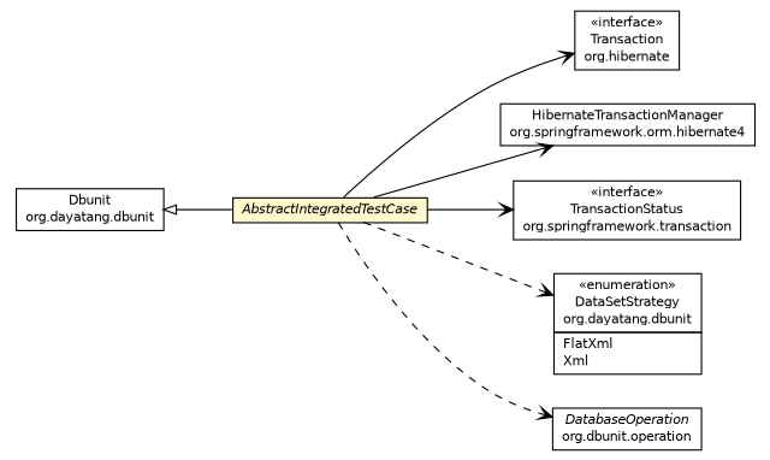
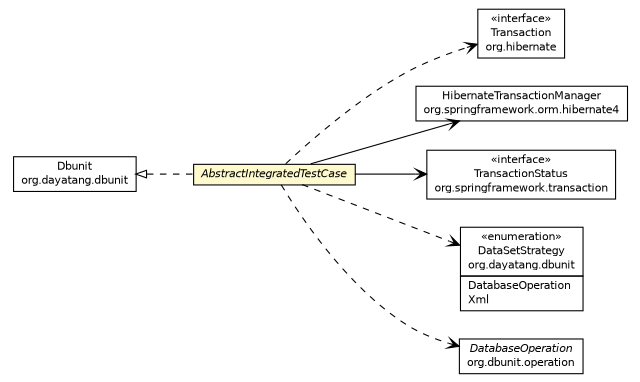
  digraph {
    nodesep=0.25
    rankdir=LR
    ranksep=0.5
    node [fontcolor=black fontname=Helvetica fontsize=10.0 shape=plaintext]
    edge [arrowhead=open color=black fontcolor=black fontname=Helvetica fontsize=10.0 headport=p labelfontname=Helvetica labelfontsize=10 tailport=p]
    n1 [label=<<table title="org.dayatang.springtest.AbstractIntegratedTestCase" border="0" cellborder="1" cellspacing="0" cellpadding="2" port="p" bgcolor="lemonChiffon" href="./AbstractIntegratedTestCase.html"> 		<tr><td><table border="0" cellspacing="0" cellpadding="1"> <tr><td align="center" balign="center"><font face="Helvetica-Oblique"> AbstractIntegratedTestCase </font></td></tr> 		</table></td></tr> 		</table>>]
    n2 [label=<<table title="org.hibernate.Transaction" border="0" cellborder="1" cellspacing="0" cellpadding="2" port="p" href="http://java.sun.com/j2se/1.4.2/docs/api/org/hibernate/Transaction.html"> 		<tr><td><table border="0" cellspacing="0" cellpadding="1"> <tr><td align="center" balign="center"> &#171;interface&#187; </td></tr> <tr><td align="center" balign="center"> Transaction </td></tr> <tr><td align="center" balign="center"> org.hibernate </td></tr> 		</table></td></tr> 		</table>>]
    n3 [label=<<table title="org.springframework.orm.hibernate4.HibernateTransactionManager" border="0" cellborder="1" cellspacing="0" cellpadding="2" port="p" href="http://java.sun.com/j2se/1.4.2/docs/api/org/springframework/orm/hibernate4/HibernateTransactionManager.html"> 		<tr><td><table border="0" cellspacing="0" cellpadding="1"> <tr><td align="center" balign="center"> HibernateTransactionManager </td></tr> <tr><td align="center" balign="center"> org.springframework.orm.hibernate4 </td></tr> 		</table></td></tr> 		</table>>]
    n4 [label=<<table title="org.springframework.transaction.TransactionStatus" border="0" cellborder="1" cellspacing="0" cellpadding="2" port="p" href="http://java.sun.com/j2se/1.4.2/docs/api/org/springframework/transaction/TransactionStatus.html"> 		<tr><td><table border="0" cellspacing="0" cellpadding="1"> <tr><td align="center" balign="center"> &#171;interface&#187; </td></tr> <tr><td align="center" balign="center"> TransactionStatus </td></tr> <tr><td align="center" balign="center"> org.springframework.transaction </td></tr> 		</table></td></tr> 		</table>>]
-   n5 [label=<<table title="org.dayatang.dbunit.DataSetStrategy" border="0" cellborder="1" cellspacing="0" cellpadding="2" port="p" href="http://java.sun.com/j2se/1.4.2/docs/api/org/dayatang/dbunit/DataSetStrategy.html"> 		<tr><td><table border="0" cellspacing="0" cellpadding="1"> <tr><td align="center" balign="center"> &#171;enumeration&#187; </td></tr> <tr><td align="center" balign="center"> DataSetStrategy </td></tr> <tr><td align="center" balign="center"> org.dayatang.dbunit </td></tr> 		</table></td></tr> 		<tr><td><table border="0" cellspacing="0" cellpadding="1"> <tr><td align="left" balign="left"> FlatXml </td></tr> <tr><td align="left" balign="left"> Xml </td></tr> 		</table></td></tr> 		</table>>]
+   n5 [label=<<table title="org.dayatang.dbunit.DataSetStrategy" border="0" cellborder="1" cellspacing="0" cellpadding="2" port="p" href="http://java.sun.com/j2se/1.4.2/docs/api/org/dayatang/dbunit/DataSetStrategy.html"> 		<tr><td><table border="0" cellspacing="0" cellpadding="1"> <tr><td align="center" balign="center"> &#171;enumeration&#187; </td></tr> <tr><td align="center" balign="center"> DataSetStrategy </td></tr> <tr><td align="center" balign="center"> org.dayatang.dbunit </td></tr> 		</table></td></tr> 		<tr><td><table border="0" cellspacing="0" cellpadding="1"> <tr><td align="left" balign="left"> DatabaseOperation </td></tr> <tr><td align="left" balign="left"> Xml </td></tr> 		</table></td></tr> 		</table>>]
    n6 [label=<<table title="org.dbunit.operation.DatabaseOperation" border="0" cellborder="1" cellspacing="0" cellpadding="2" port="p" href="http://java.sun.com/j2se/1.4.2/docs/api/org/dbunit/operation/DatabaseOperation.html"> 		<tr><td><table border="0" cellspacing="0" cellpadding="1"> <tr><td align="center" balign="center"><font face="Helvetica-Oblique"> DatabaseOperation </font></td></tr> <tr><td align="center" balign="center"> org.dbunit.operation </td></tr> 		</table></td></tr> 		</table>>]
    n7 [label=<<table title="org.dayatang.dbunit.Dbunit" border="0" cellborder="1" cellspacing="0" cellpadding="2" port="p" href="http://java.sun.com/j2se/1.4.2/docs/api/org/dayatang/dbunit/Dbunit.html"> 		<tr><td><table border="0" cellspacing="0" cellpadding="1"> <tr><td align="center" balign="center"> Dbunit </td></tr> <tr><td align="center" balign="center"> org.dayatang.dbunit </td></tr> 		</table></td></tr> 		</table>>]
-   n1 -> n2 [label=" "]
+   n1 -> n2 [label=" " style=dashed]
    n1 -> n3 [label=" "]
    n1 -> n4 [label=" "]
    n1 -> n5 [label=" " style=dashed]
    n1 -> n6 [label=" " style=dashed]
-   n7 -> n1 [arrowtail=empty dir=back fontsize=10 arrowhead="" color="" fontcolor=""]
+   n7 -> n1 [arrowtail=empty dir=back fontsize=10 style=dashed arrowhead="" color="" fontcolor=""]
  }
